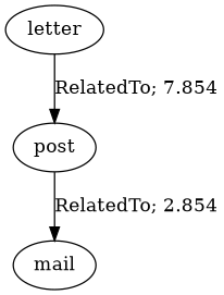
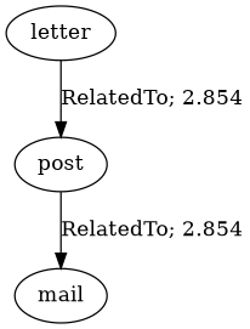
  digraph {
    edge [dir=forward]
    n1 [label=letter]
    n2 [label=post]
    n3 [label=mail]
-   n1 -> n2 [label="RelatedTo; 7.854" weight=2.854]
+   n1 -> n2 [label="RelatedTo; 2.854" weight=2.854]
    n2 -> n3 [label="RelatedTo; 2.854" weight=4.614]
  }
